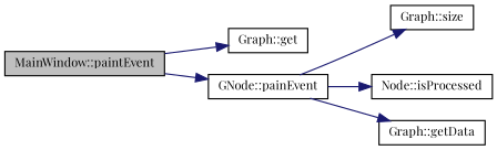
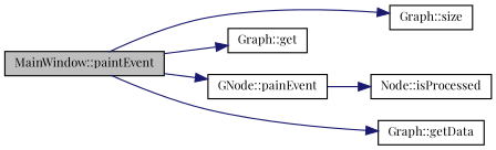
  digraph {
    fontname="Playfair Display"
    rankdir=LR
    node [color=black fillcolor=white fontname="Playfair Display" fontsize=10 shape=record style=filled]
    edge [color=midnightblue fontname="Playfair Display" fontsize=10 labelfontname=Helvetica labelfontsize=10 style=solid]
    n1 [fillcolor=grey75 fontcolor=black height=0.2 label="MainWindow::paintEvent" width=0.4]
    n2 [height=0.2 label="Graph::size" width=0.4]
    n3 [height=0.2 label="Graph::get" width=0.4]
    n4 [height=0.2 label="Graph::getData" width=0.4]
    n5 [height=0.2 label="GNode::painEvent" width=0.4]
    n6 [height=0.2 label="Node::isProcessed" width=0.4]
-   n5 -> n2
+   n1 -> n2
    n1 -> n3
-   n5 -> n4
+   n1 -> n4
    n1 -> n5
    n5 -> n6
  }
